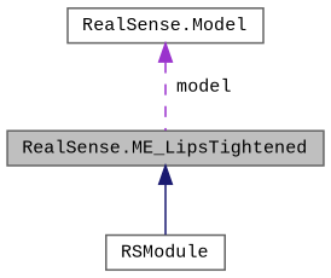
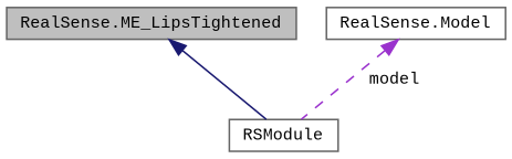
  digraph {
    fontname="Liberation Mono"
    node [color=gray40 fillcolor=white fontname="Liberation Mono" fontsize=10 shape=record style=filled]
    edge [dir=back fontname="Liberation Mono" fontsize=10 labelfontname=Helvetica labelfontsize=10]
    n1 [fillcolor=grey75 fontcolor=black height=0.2 label="RealSense.ME_LipsTightened" width=0.4]
    n2 [height=0.2 label=RSModule width=0.4]
    n3 [height=0.2 label="RealSense.Model" width=0.4]
    n1 -> n2 [color=midnightblue style=solid]
-   n3 -> n1 [color=darkorchid3 label=" model" style=dashed]
+   n3 -> n2 [color=darkorchid3 label=" model" style=dashed]
  }
